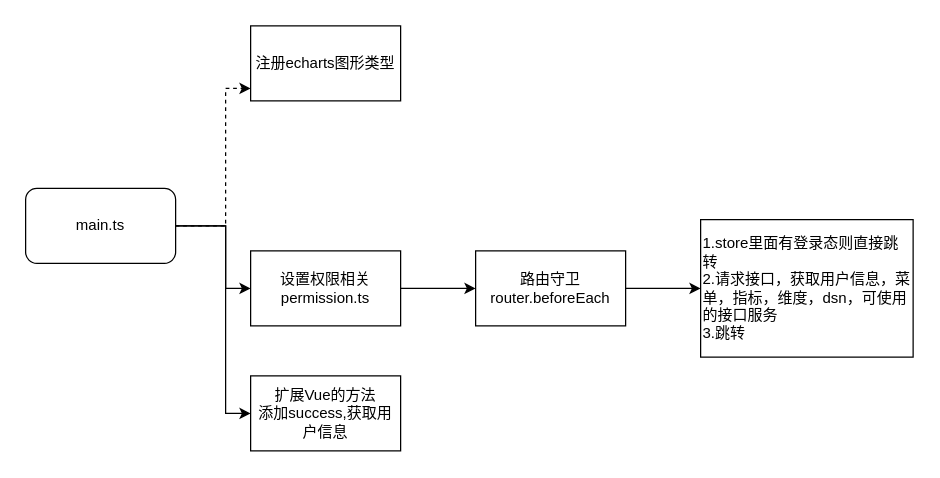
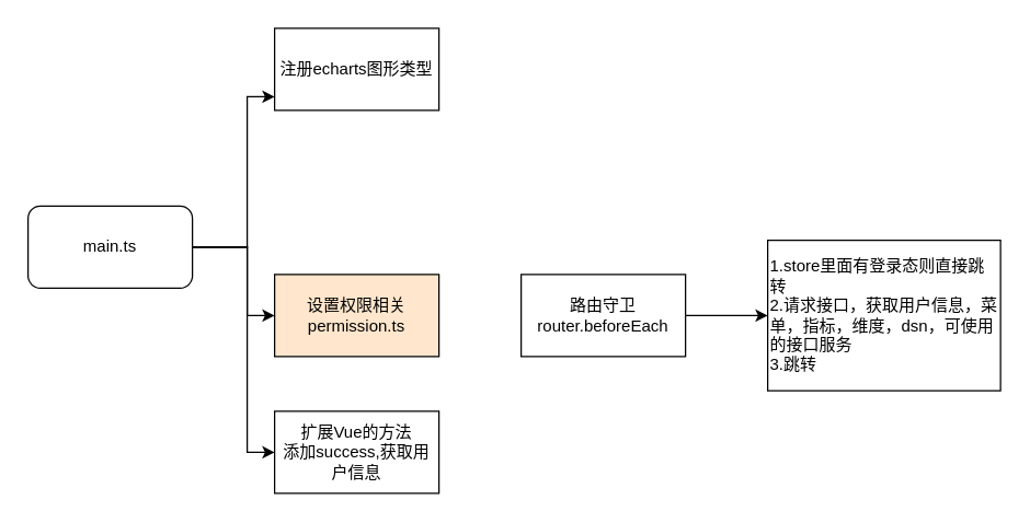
  <mxCell id="0" />
  <mxCell id="1" parent="0" />
- <mxCell id="2" style="edgeStyle=orthogonalEdgeStyle;rounded=0;orthogonalLoop=1;jettySize=auto;html=1;exitX=1;exitY=0.5;exitDx=0;exitDy=0;dashed=1;" edge="1" parent="1" source="5" target="6"><mxGeometry relative="1" as="geometry"><mxPoint x="190" y="150" as="targetPoint" /><Array as="points"><mxPoint x="180" y="180" /><mxPoint x="180" y="70" /></Array></mxGeometry></mxCell>
+ <mxCell id="2" style="edgeStyle=orthogonalEdgeStyle;rounded=0;orthogonalLoop=1;jettySize=auto;html=1;exitX=1;exitY=0.5;exitDx=0;exitDy=0;" edge="1" parent="1" source="5" target="6"><mxGeometry relative="1" as="geometry"><mxPoint x="190" y="150" as="targetPoint" /><Array as="points"><mxPoint x="180" y="180" /><mxPoint x="180" y="70" /></Array></mxGeometry></mxCell>
  <mxCell id="3" style="edgeStyle=orthogonalEdgeStyle;rounded=0;orthogonalLoop=1;jettySize=auto;html=1;exitX=1;exitY=0.5;exitDx=0;exitDy=0;" edge="1" parent="1" source="5" target="7"><mxGeometry relative="1" as="geometry"><mxPoint x="190" y="210" as="targetPoint" /><Array as="points"><mxPoint x="180" y="180" /></Array></mxGeometry></mxCell>
  <mxCell id="4" style="edgeStyle=orthogonalEdgeStyle;rounded=0;orthogonalLoop=1;jettySize=auto;html=1;exitX=1;exitY=0.5;exitDx=0;exitDy=0;entryX=0;entryY=0.5;entryDx=0;entryDy=0;" edge="1" parent="1" source="5" target="9"><mxGeometry relative="1" as="geometry"><Array as="points"><mxPoint x="180" y="180" /><mxPoint x="180" y="230" /></Array></mxGeometry></mxCell>
  <mxCell id="5" value="main.ts" style="rounded=1;whiteSpace=wrap;html=1;" vertex="1" parent="1"><mxGeometry x="20" y="150" width="120" height="60" as="geometry" /></mxCell>
  <mxCell id="6" value="注册echarts图形类型" style="rounded=0;whiteSpace=wrap;html=1;" vertex="1" parent="1"><mxGeometry x="200" y="20" width="120" height="60" as="geometry" /></mxCell>
  <mxCell id="7" value="扩展Vue的方法&lt;br&gt;添加success,获取用户信息" style="rounded=0;whiteSpace=wrap;html=1;" vertex="1" parent="1"><mxGeometry x="200" y="300" width="120" height="60" as="geometry" /></mxCell>
- <mxCell id="8" style="edgeStyle=orthogonalEdgeStyle;rounded=0;orthogonalLoop=1;jettySize=auto;html=1;exitX=1;exitY=0.5;exitDx=0;exitDy=0;entryX=0;entryY=0.5;entryDx=0;entryDy=0;" edge="1" parent="1" source="9" target="11"><mxGeometry relative="1" as="geometry"><mxPoint x="370" y="230.333" as="targetPoint" /></mxGeometry></mxCell>
- <mxCell id="9" value="设置权限相关&lt;br&gt;permission.ts" style="rounded=0;whiteSpace=wrap;html=1;" vertex="1" parent="1"><mxGeometry x="200" y="200" width="120" height="60" as="geometry" /></mxCell>
+ <mxCell id="9" value="设置权限相关&lt;br&gt;permission.ts" style="rounded=0;whiteSpace=wrap;html=1;fillColor=#ffe6cc;" vertex="1" parent="1"><mxGeometry x="200" y="200" width="120" height="60" as="geometry" /></mxCell>
  <mxCell id="10" style="edgeStyle=orthogonalEdgeStyle;rounded=0;orthogonalLoop=1;jettySize=auto;html=1;exitX=1;exitY=0.5;exitDx=0;exitDy=0;" edge="1" parent="1" source="11" target="12"><mxGeometry relative="1" as="geometry"><mxPoint x="550" y="230.333" as="targetPoint" /></mxGeometry></mxCell>
  <mxCell id="11" value="路由守卫&lt;br&gt;router.beforeEach" style="rounded=0;whiteSpace=wrap;html=1;" vertex="1" parent="1"><mxGeometry x="380" y="200" width="120" height="60" as="geometry" /></mxCell>
  <mxCell id="12" value="1.store里面有登录态则直接跳转&lt;br&gt;2.请求接口，获取用户信息，菜单，指标，维度，dsn，可使用的接口服务&lt;br&gt;3.跳转" style="rounded=0;whiteSpace=wrap;html=1;align=left;" vertex="1" parent="1"><mxGeometry x="560" y="175" width="170" height="110" as="geometry" /></mxCell>
